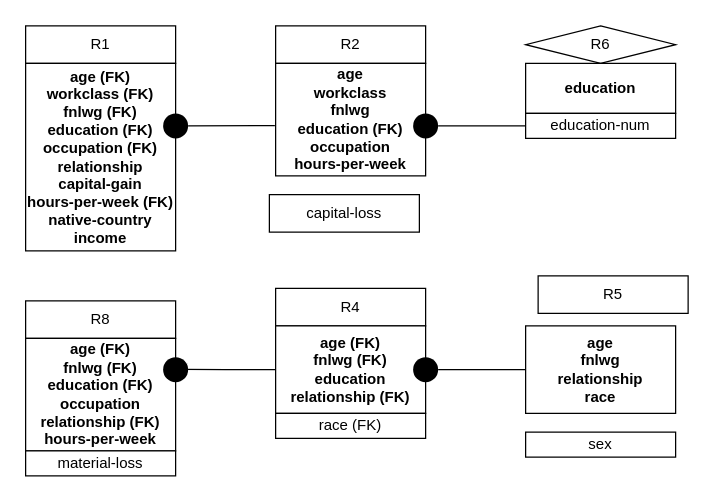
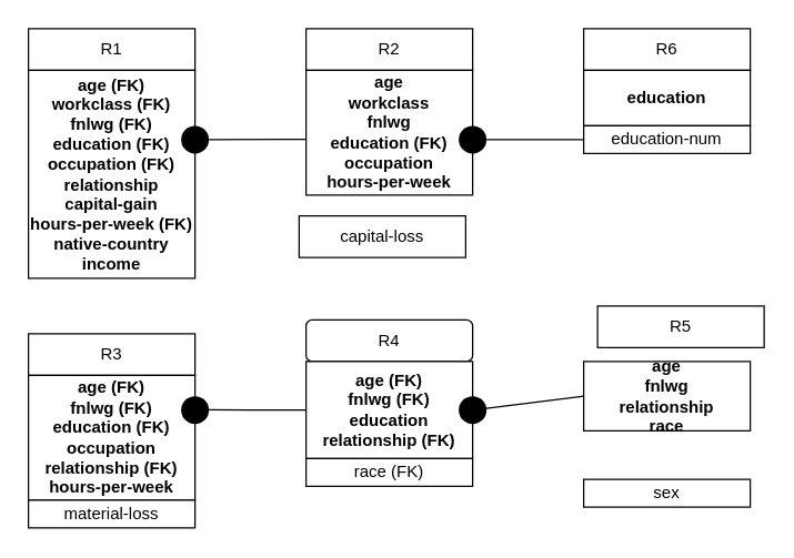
  <mxCell id="0" />
  <mxCell id="1" parent="0" />
  <mxCell id="2" value="R1" style="rounded=0;whiteSpace=wrap;html=1;" parent="1" vertex="1"><mxGeometry x="20" y="20" width="120" height="30" as="geometry" /></mxCell>
  <mxCell id="3" value="&lt;b&gt;age (FK)&lt;br&gt;workclass&amp;nbsp;(FK)&lt;br&gt;fnlwg&amp;nbsp;(FK)&lt;br&gt;education&amp;nbsp;(FK)&lt;br&gt;occupation&amp;nbsp;(FK)&lt;br&gt;relationship&lt;br&gt;capital-gain&lt;br&gt;hours-per-week&amp;nbsp;(FK)&lt;br&gt;native-country&lt;br&gt;income&lt;/b&gt;" style="rounded=0;whiteSpace=wrap;html=1;" parent="1" vertex="1"><mxGeometry x="20" y="50" width="120" height="150" as="geometry" /></mxCell>
  <mxCell id="4" value="R2" style="rounded=0;whiteSpace=wrap;html=1;" parent="1" vertex="1"><mxGeometry x="220" y="20" width="120" height="30" as="geometry" /></mxCell>
  <mxCell id="5" value="&lt;b&gt;age&lt;br&gt;workclass&lt;br&gt;fnlwg&lt;br&gt;education&amp;nbsp;(FK)&lt;br&gt;occupation&lt;br&gt;hours-per-week&lt;/b&gt;" style="rounded=0;whiteSpace=wrap;html=1;" parent="1" vertex="1"><mxGeometry x="220" y="50" width="120" height="90" as="geometry" /></mxCell>
- <mxCell id="6" value="R8" style="rounded=0;whiteSpace=wrap;html=1;" parent="1" vertex="1"><mxGeometry x="20" y="240" width="120" height="30" as="geometry" /></mxCell>
+ <mxCell id="6" value="R3" style="rounded=0;whiteSpace=wrap;html=1;" parent="1" vertex="1"><mxGeometry x="20" y="240" width="120" height="30" as="geometry" /></mxCell>
  <mxCell id="7" value="&lt;b&gt;age&amp;nbsp;(FK)&lt;br&gt;fnlwg&amp;nbsp;(FK)&lt;br&gt;education&amp;nbsp;(FK)&lt;br&gt;occupation&lt;br&gt;relationship&amp;nbsp;(FK)&lt;br&gt;hours-per-week&lt;/b&gt;" style="rounded=0;whiteSpace=wrap;html=1;" parent="1" vertex="1"><mxGeometry x="20" y="270" width="120" height="90" as="geometry" /></mxCell>
- <mxCell id="8" value="R4" style="rounded=0;whiteSpace=wrap;html=1;" parent="1" vertex="1"><mxGeometry x="220" y="230" width="120" height="30" as="geometry" /></mxCell>
+ <mxCell id="8" value="R4" style="whiteSpace=wrap;html=1;rounded=1;" parent="1" vertex="1"><mxGeometry x="220" y="230" width="120" height="30" as="geometry" /></mxCell>
  <mxCell id="9" style="edgeStyle=orthogonalEdgeStyle;rounded=0;orthogonalLoop=1;jettySize=auto;html=1;entryX=1.001;entryY=0.274;entryDx=0;entryDy=0;entryPerimeter=0;" edge="1" parent="1" source="10" target="7"><mxGeometry relative="1" as="geometry" /></mxCell>
  <mxCell id="10" value="&lt;b&gt;age (FK)&lt;br&gt;fnlwg (FK)&lt;br&gt;education&lt;br&gt;relationship (FK)&lt;/b&gt;" style="rounded=0;whiteSpace=wrap;html=1;" parent="1" vertex="1"><mxGeometry x="220" y="260" width="120" height="70" as="geometry" /></mxCell>
  <mxCell id="11" value="R5" style="rounded=0;whiteSpace=wrap;html=1;" parent="1" vertex="1"><mxGeometry x="430" y="220" width="120" height="30" as="geometry" /></mxCell>
- <mxCell id="12" value="&lt;b&gt;age&lt;br&gt;fnlwg&lt;br&gt;relationship&lt;br&gt;race&lt;/b&gt;" style="rounded=0;whiteSpace=wrap;html=1;" parent="1" vertex="1"><mxGeometry x="420" y="260" width="120" height="70" as="geometry" /></mxCell>
- <mxCell id="13" value="R6" style="rhombus;whiteSpace=wrap;html=1;" parent="1" vertex="1"><mxGeometry x="420" y="20" width="120" height="30" as="geometry" /></mxCell>
+ <mxCell id="12" value="&lt;b&gt;age&lt;br&gt;fnlwg&lt;br&gt;relationship&lt;br&gt;race&lt;/b&gt;" style="rounded=0;whiteSpace=wrap;html=1;" parent="1" vertex="1"><mxGeometry x="420" y="260" width="120" height="50" as="geometry" /></mxCell>
+ <mxCell id="13" value="R6" style="rounded=0;whiteSpace=wrap;html=1;" parent="1" vertex="1"><mxGeometry x="420" y="20" width="120" height="30" as="geometry" /></mxCell>
  <mxCell id="14" value="&lt;b&gt;education&lt;/b&gt;" style="rounded=0;whiteSpace=wrap;html=1;" parent="1" vertex="1"><mxGeometry x="420" y="50" width="120" height="40" as="geometry" /></mxCell>
  <mxCell id="15" value="" style="ellipse;fillColor=#000000;strokeColor=none;" vertex="1" parent="1"><mxGeometry x="130" y="285" width="20" height="20" as="geometry" /></mxCell>
  <mxCell id="16" value="&lt;span style=&quot;&quot;&gt;capital-loss&lt;/span&gt;" style="rounded=0;whiteSpace=wrap;html=1;" vertex="1" parent="1"><mxGeometry x="215" y="155" width="120" height="30" as="geometry" /></mxCell>
  <mxCell id="17" value="&lt;span style=&quot;&quot;&gt;education-num&lt;/span&gt;" style="rounded=0;whiteSpace=wrap;html=1;" vertex="1" parent="1"><mxGeometry x="420" y="90" width="120" height="20" as="geometry" /></mxCell>
  <mxCell id="18" value="&lt;span style=&quot;&quot;&gt;race&amp;nbsp;&lt;/span&gt;(FK)" style="rounded=0;whiteSpace=wrap;html=1;" vertex="1" parent="1"><mxGeometry x="220" y="330" width="120" height="20" as="geometry" /></mxCell>
  <mxCell id="19" value="&lt;span style=&quot;&quot;&gt;sex&lt;/span&gt;" style="rounded=0;whiteSpace=wrap;html=1;" vertex="1" parent="1"><mxGeometry x="420" y="345" width="120" height="20" as="geometry" /></mxCell>
  <mxCell id="20" value="&lt;span style=&quot;&quot;&gt;material-loss&lt;/span&gt;" style="rounded=0;whiteSpace=wrap;html=1;" vertex="1" parent="1"><mxGeometry x="20" y="360" width="120" height="20" as="geometry" /></mxCell>
  <mxCell id="21" value="" style="ellipse;fillColor=#000000;strokeColor=none;" vertex="1" parent="1"><mxGeometry x="130" y="90" width="20" height="20" as="geometry" /></mxCell>
  <mxCell id="22" value="" style="endArrow=none;html=1;rounded=0;entryX=-0.005;entryY=0.554;entryDx=0;entryDy=0;entryPerimeter=0;" edge="1" parent="1" source="21" target="5"><mxGeometry width="50" height="50" relative="1" as="geometry"><mxPoint x="170" y="160" as="sourcePoint" /><mxPoint x="220" y="110" as="targetPoint" /></mxGeometry></mxCell>
  <mxCell id="23" value="" style="ellipse;fillColor=#000000;strokeColor=none;" vertex="1" parent="1"><mxGeometry x="330" y="90" width="20" height="20" as="geometry" /></mxCell>
  <mxCell id="24" value="" style="ellipse;fillColor=#000000;strokeColor=none;" vertex="1" parent="1"><mxGeometry x="330" y="285" width="20" height="20" as="geometry" /></mxCell>
  <mxCell id="25" value="" style="endArrow=none;html=1;rounded=0;entryX=0;entryY=0.5;entryDx=0;entryDy=0;" edge="1" parent="1" source="24" target="12"><mxGeometry width="50" height="50" relative="1" as="geometry"><mxPoint x="360" y="340" as="sourcePoint" /><mxPoint x="410" y="290" as="targetPoint" /></mxGeometry></mxCell>
  <mxCell id="26" value="" style="endArrow=none;html=1;rounded=0;" edge="1" parent="1" source="17" target="23"><mxGeometry width="50" height="50" relative="1" as="geometry"><mxPoint x="300" y="180" as="sourcePoint" /><mxPoint x="350" y="130" as="targetPoint" /></mxGeometry></mxCell>
